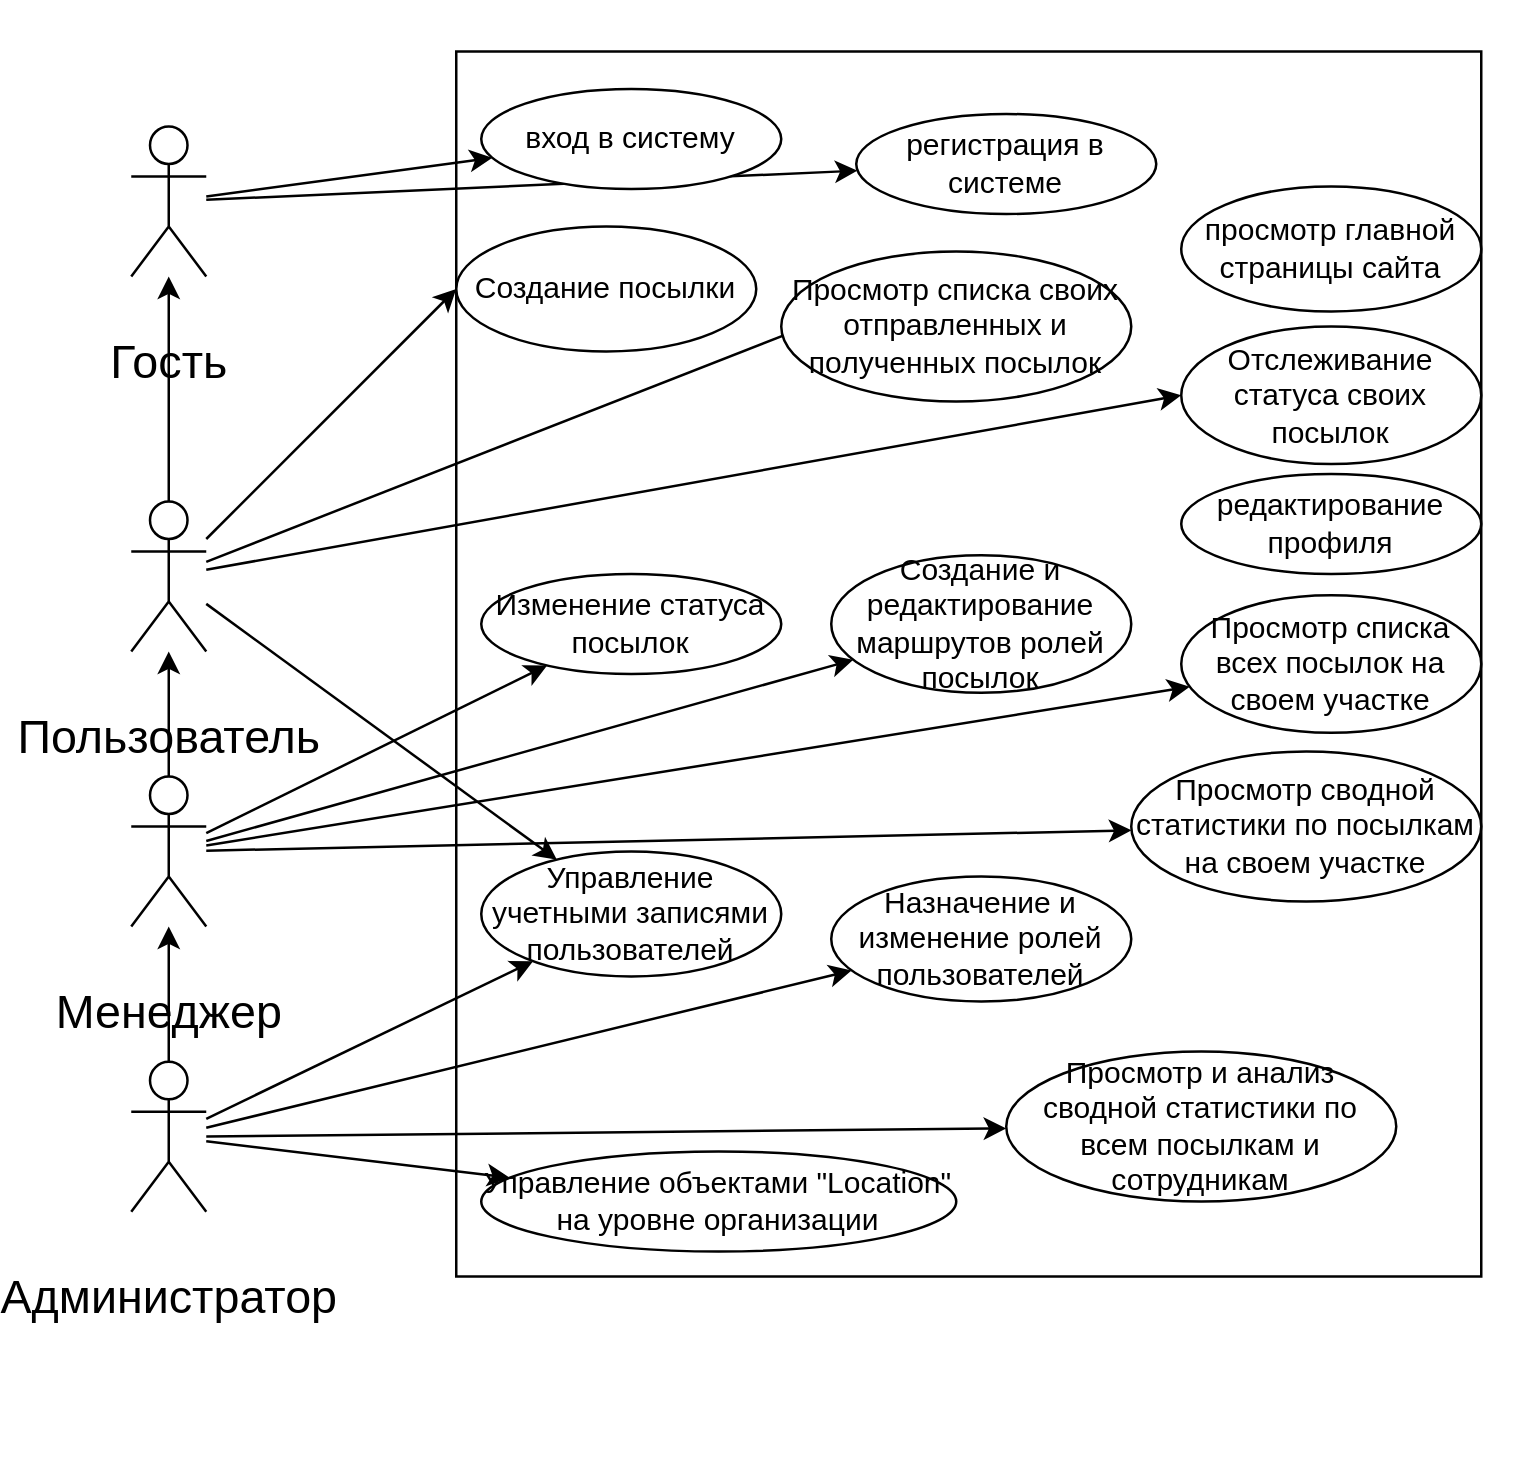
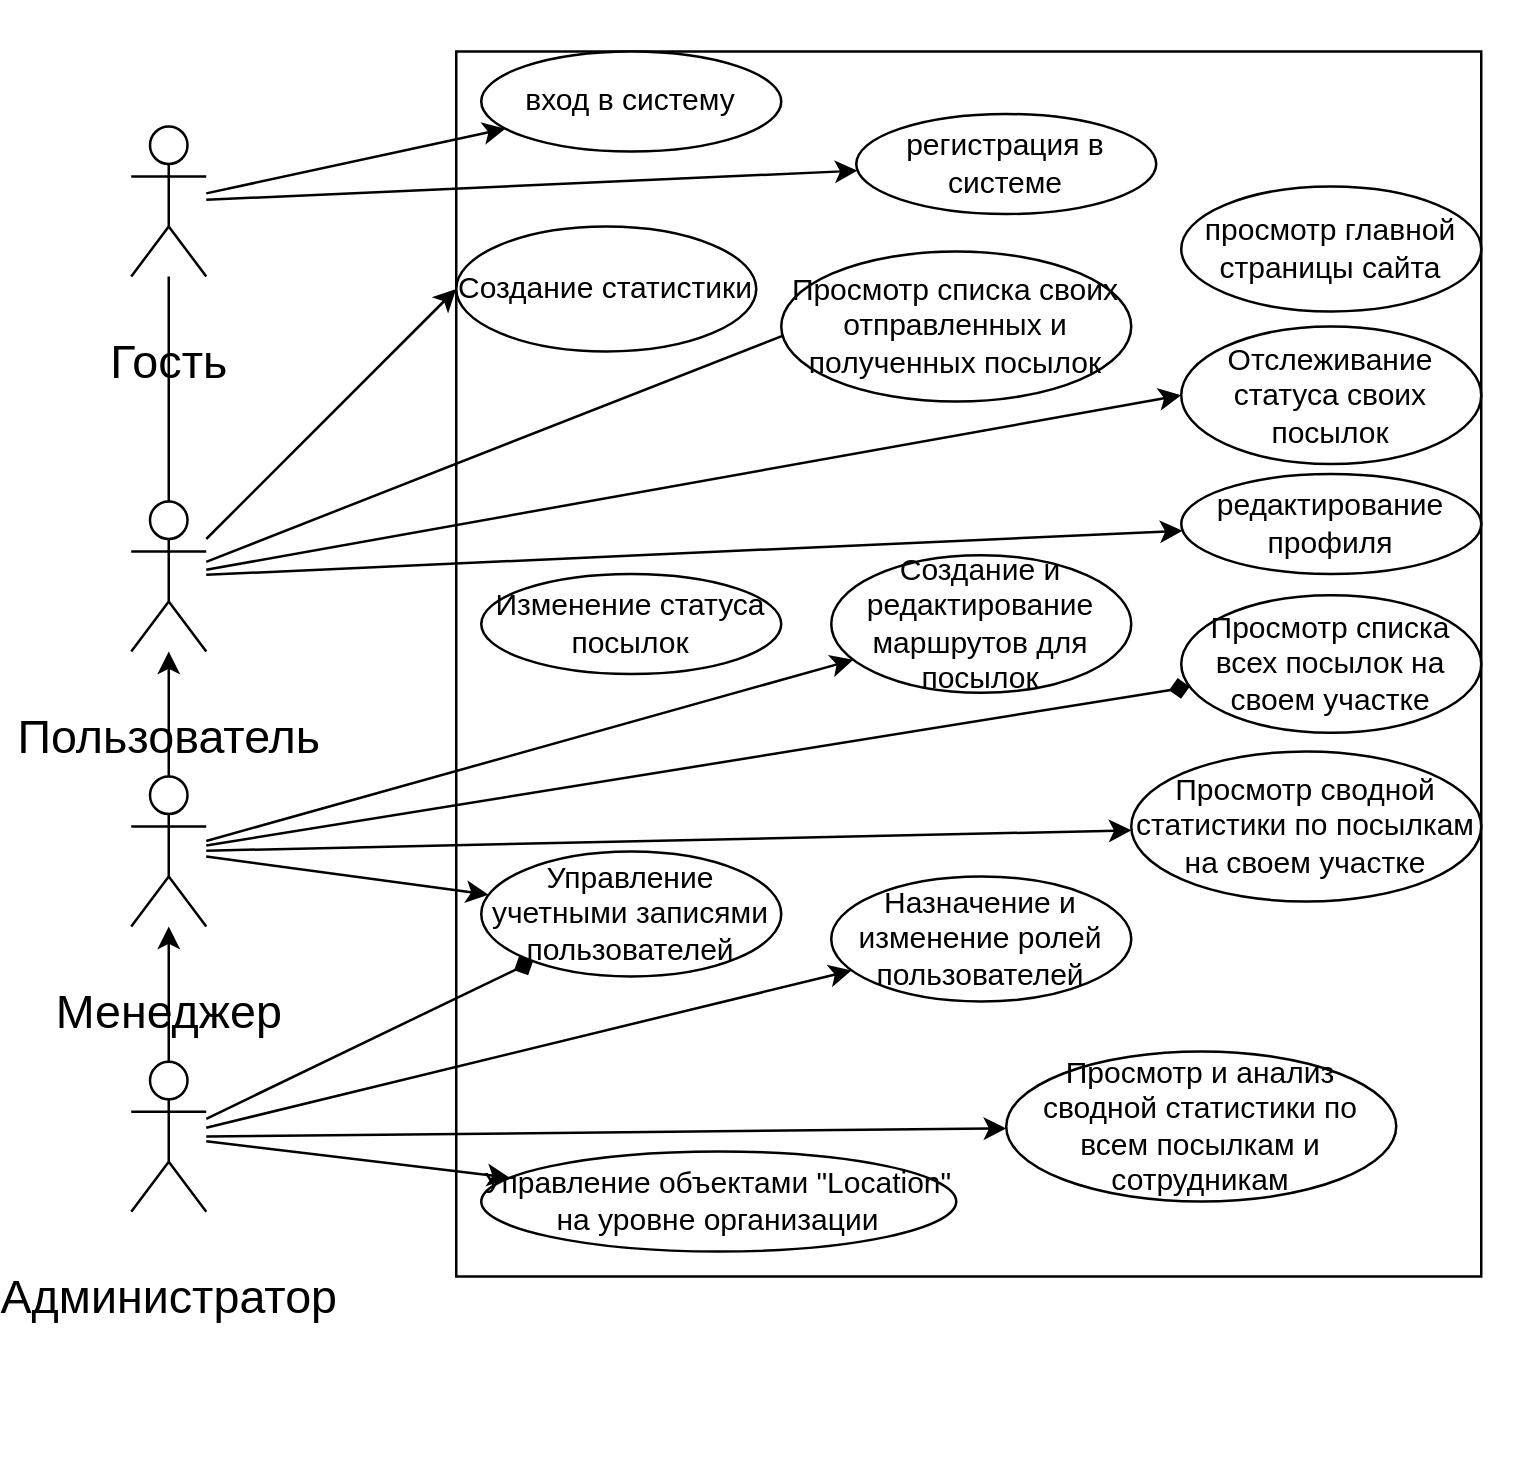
  <mxCell id="0" />
  <mxCell id="1" parent="0" />
  <mxCell id="2" value="" style="rounded=0;whiteSpace=wrap;html=1;fillColor=none;" parent="1" vertex="1"><mxGeometry x="150" y="20" width="410" height="490" as="geometry" /></mxCell>
  <mxCell id="3" style="rounded=0;orthogonalLoop=1;jettySize=auto;html=1;" parent="1" source="5" target="26" edge="1"><mxGeometry relative="1" as="geometry" /></mxCell>
  <mxCell id="4" style="rounded=0;orthogonalLoop=1;jettySize=auto;html=1;" parent="1" source="5" target="25" edge="1"><mxGeometry relative="1" as="geometry" /></mxCell>
  <mxCell id="5" value="&#10;&lt;span style=&quot;font-size:14.0pt;line-height:150%;&#10;font-family:&amp;quot;Times New Roman&amp;quot;,serif;mso-fareast-font-family:Calibri;mso-fareast-theme-font:&#10;minor-latin;mso-bidi-theme-font:minor-bidi;mso-ansi-language:RU;mso-fareast-language:&#10;EN-US;mso-bidi-language:AR-SA&quot;&gt;Гость&lt;/span&gt;&#10;&#10;&#10;&#10;" style="shape=umlActor;verticalLabelPosition=bottom;verticalAlign=top;html=1;outlineConnect=0;" parent="1" vertex="1"><mxGeometry x="20" y="50" width="30" height="60" as="geometry" /></mxCell>
- <mxCell id="6" style="edgeStyle=orthogonalEdgeStyle;rounded=0;orthogonalLoop=1;jettySize=auto;html=1;" parent="1" source="11" target="5" edge="1"><mxGeometry relative="1" as="geometry" /></mxCell>
+ <mxCell id="6" style="edgeStyle=orthogonalEdgeStyle;rounded=0;orthogonalLoop=1;jettySize=auto;html=1;endArrow=none;" parent="1" source="11" target="5" edge="1"><mxGeometry relative="1" as="geometry" /></mxCell>
  <mxCell id="7" style="rounded=0;orthogonalLoop=1;jettySize=auto;html=1;entryX=0;entryY=0.5;entryDx=0;entryDy=0;" parent="1" source="11" target="29" edge="1"><mxGeometry relative="1" as="geometry" /></mxCell>
  <mxCell id="8" style="rounded=0;orthogonalLoop=1;jettySize=auto;html=1;entryX=0;entryY=0.5;entryDx=0;entryDy=0;" parent="1" source="11" target="27" edge="1"><mxGeometry relative="1" as="geometry" /></mxCell>
- <mxCell id="9" style="rounded=0;orthogonalLoop=1;jettySize=auto;html=1;" parent="1" source="11" target="37" edge="1"><mxGeometry relative="1" as="geometry" /></mxCell>
+ <mxCell id="9" style="rounded=0;orthogonalLoop=1;jettySize=auto;html=1;" parent="1" source="11" target="32" edge="1"><mxGeometry relative="1" as="geometry" /></mxCell>
  <mxCell id="10" style="rounded=0;orthogonalLoop=1;jettySize=auto;html=1;" parent="1" source="11" edge="1"><mxGeometry relative="1" as="geometry"><mxPoint x="290" y="130" as="targetPoint" /></mxGeometry></mxCell>
  <mxCell id="11" value="&#10;&lt;span style=&quot;font-size:14.0pt;line-height:150%;&#10;font-family:&amp;quot;Times New Roman&amp;quot;,serif;mso-fareast-font-family:Calibri;mso-fareast-theme-font:&#10;minor-latin;mso-bidi-theme-font:minor-bidi;mso-ansi-language:RU;mso-fareast-language:&#10;EN-US;mso-bidi-language:AR-SA&quot;&gt;Пользователь &lt;/span&gt;&#10;&#10;&#10;&#10;" style="shape=umlActor;verticalLabelPosition=bottom;verticalAlign=top;html=1;outlineConnect=0;" parent="1" vertex="1"><mxGeometry x="20" y="200" width="30" height="60" as="geometry" /></mxCell>
  <mxCell id="12" style="rounded=0;orthogonalLoop=1;jettySize=auto;html=1;" parent="1" source="17" target="33" edge="1"><mxGeometry relative="1" as="geometry"><mxPoint x="187.574" y="399.998" as="targetPoint" /></mxGeometry></mxCell>
  <mxCell id="13" style="rounded=0;orthogonalLoop=1;jettySize=auto;html=1;" parent="1" source="17" target="34" edge="1"><mxGeometry relative="1" as="geometry"><mxPoint x="412.4" y="407.14" as="targetPoint" /></mxGeometry></mxCell>
  <mxCell id="14" style="edgeStyle=orthogonalEdgeStyle;rounded=0;orthogonalLoop=1;jettySize=auto;html=1;" parent="1" source="17" target="11" edge="1"><mxGeometry relative="1" as="geometry" /></mxCell>
- <mxCell id="15" style="rounded=0;orthogonalLoop=1;jettySize=auto;html=1;" edge="1" parent="1" source="17" target="31"><mxGeometry relative="1" as="geometry" /></mxCell>
- <mxCell id="16" style="rounded=0;orthogonalLoop=1;jettySize=auto;html=1;" edge="1" parent="1" source="17" target="30"><mxGeometry relative="1" as="geometry" /></mxCell>
+ <mxCell id="15" style="rounded=0;orthogonalLoop=1;jettySize=auto;html=1;endArrow=diamond;" edge="1" parent="1" source="17" target="31"><mxGeometry relative="1" as="geometry" /></mxCell>
+ <mxCell id="16" style="rounded=0;orthogonalLoop=1;jettySize=auto;html=1;" edge="1" parent="1" source="17" target="37"><mxGeometry relative="1" as="geometry" /></mxCell>
  <mxCell id="17" value="&#10;&lt;span style=&quot;font-size:14.0pt;line-height:150%;&#10;font-family:&amp;quot;Times New Roman&amp;quot;,serif;mso-fareast-font-family:Calibri;mso-fareast-theme-font:&#10;minor-latin;mso-bidi-theme-font:minor-bidi;mso-ansi-language:RU;mso-fareast-language:&#10;EN-US;mso-bidi-language:AR-SA&quot;&gt;Менеджер&lt;/span&gt;&#10;&#10;&#10;&#10;" style="shape=umlActor;verticalLabelPosition=bottom;verticalAlign=top;html=1;outlineConnect=0;" parent="1" vertex="1"><mxGeometry x="20" y="310" width="30" height="60" as="geometry" /></mxCell>
  <mxCell id="18" style="rounded=0;orthogonalLoop=1;jettySize=auto;html=1;" parent="1" source="23" target="36" edge="1"><mxGeometry relative="1" as="geometry" /></mxCell>
  <mxCell id="19" style="rounded=0;orthogonalLoop=1;jettySize=auto;html=1;" parent="1" source="23" target="35" edge="1"><mxGeometry relative="1" as="geometry" /></mxCell>
- <mxCell id="20" style="rounded=0;orthogonalLoop=1;jettySize=auto;html=1;" parent="1" source="23" target="37" edge="1"><mxGeometry relative="1" as="geometry" /></mxCell>
+ <mxCell id="20" style="rounded=0;orthogonalLoop=1;jettySize=auto;html=1;endArrow=diamond;" parent="1" source="23" target="37" edge="1"><mxGeometry relative="1" as="geometry" /></mxCell>
  <mxCell id="21" style="edgeStyle=orthogonalEdgeStyle;rounded=0;orthogonalLoop=1;jettySize=auto;html=1;" parent="1" source="23" target="17" edge="1"><mxGeometry relative="1" as="geometry" /></mxCell>
  <mxCell id="22" style="rounded=0;orthogonalLoop=1;jettySize=auto;html=1;" edge="1" parent="1" source="23" target="38"><mxGeometry relative="1" as="geometry" /></mxCell>
  <mxCell id="23" value="&#10;&lt;span style=&quot;font-size:14.0pt;line-height:150%;&#10;font-family:&amp;quot;Times New Roman&amp;quot;,serif;mso-fareast-font-family:Calibri;mso-fareast-theme-font:&#10;minor-latin;mso-bidi-theme-font:minor-bidi;mso-ansi-language:RU;mso-fareast-language:&#10;EN-US;mso-bidi-language:AR-SA&quot;&gt;Администратор&lt;/span&gt;&#10;&#10;&#10;&#10;" style="shape=umlActor;verticalLabelPosition=bottom;verticalAlign=top;html=1;outlineConnect=0;" parent="1" vertex="1"><mxGeometry x="20" y="424.14" width="30" height="60" as="geometry" /></mxCell>
  <mxCell id="24" value="просмотр главной страницы сайта" style="ellipse;whiteSpace=wrap;html=1;" parent="1" vertex="1"><mxGeometry x="440" y="74" width="120" height="50" as="geometry" /></mxCell>
  <mxCell id="25" value="регистрация в системе" style="ellipse;whiteSpace=wrap;html=1;" parent="1" vertex="1"><mxGeometry x="310" y="45" width="120" height="40" as="geometry" /></mxCell>
- <mxCell id="26" value="вход в систему" style="ellipse;whiteSpace=wrap;html=1;" parent="1" vertex="1"><mxGeometry x="160" y="35" width="120" height="40" as="geometry" /></mxCell>
- <mxCell id="27" value="Создание посылки" style="ellipse;whiteSpace=wrap;html=1;" parent="1" vertex="1"><mxGeometry x="150" y="90" width="120" height="50" as="geometry" /></mxCell>
+ <mxCell id="26" value="вход в систему" style="ellipse;whiteSpace=wrap;html=1;" parent="1" vertex="1"><mxGeometry x="160" y="20" width="120" height="40" as="geometry" /></mxCell>
+ <mxCell id="27" value="Создание статистики" style="ellipse;whiteSpace=wrap;html=1;" parent="1" vertex="1"><mxGeometry x="150" y="90" width="120" height="50" as="geometry" /></mxCell>
  <mxCell id="28" value="Просмотр списка своих отправленных и полученных посылок" style="ellipse;whiteSpace=wrap;html=1;" parent="1" vertex="1"><mxGeometry x="280" y="100" width="140" height="60" as="geometry" /></mxCell>
  <mxCell id="29" value="Отслеживание статуса своих посылок" style="ellipse;whiteSpace=wrap;html=1;" parent="1" vertex="1"><mxGeometry x="440" y="130" width="120" height="55" as="geometry" /></mxCell>
  <mxCell id="30" value="Изменение статуса посылок" style="ellipse;whiteSpace=wrap;html=1;" parent="1" vertex="1"><mxGeometry x="160" y="229" width="120" height="40" as="geometry" /></mxCell>
  <mxCell id="31" value="Просмотр списка всех посылок на своем участке" style="ellipse;whiteSpace=wrap;html=1;" parent="1" vertex="1"><mxGeometry x="440" y="237.5" width="120" height="55" as="geometry" /></mxCell>
  <mxCell id="32" value="редактирование профиля" style="ellipse;whiteSpace=wrap;html=1;" parent="1" vertex="1"><mxGeometry x="440" y="189" width="120" height="40" as="geometry" /></mxCell>
- <mxCell id="33" value="Создание и редактирование маршрутов ролей посылок" style="ellipse;whiteSpace=wrap;html=1;" parent="1" vertex="1"><mxGeometry x="300" y="221.5" width="120" height="55" as="geometry" /></mxCell>
+ <mxCell id="33" value="Создание и редактирование маршрутов для посылок" style="ellipse;whiteSpace=wrap;html=1;" parent="1" vertex="1"><mxGeometry x="300" y="221.5" width="120" height="55" as="geometry" /></mxCell>
  <mxCell id="34" value="Просмотр сводной статистики по посылкам на своем участке" style="ellipse;whiteSpace=wrap;html=1;" parent="1" vertex="1"><mxGeometry x="420" y="300" width="140" height="60" as="geometry" /></mxCell>
  <mxCell id="35" value="Назначение и изменение ролей пользователей" style="ellipse;whiteSpace=wrap;html=1;" parent="1" vertex="1"><mxGeometry x="300" y="350" width="120" height="50" as="geometry" /></mxCell>
  <mxCell id="36" value="Управление объектами &quot;Location&quot; на уровне организации" style="ellipse;whiteSpace=wrap;html=1;" parent="1" vertex="1"><mxGeometry x="160" y="460" width="190" height="40" as="geometry" /></mxCell>
  <mxCell id="37" value="Управление учетными записями пользователей" style="ellipse;whiteSpace=wrap;html=1;" parent="1" vertex="1"><mxGeometry x="160" y="340" width="120" height="50" as="geometry" /></mxCell>
  <mxCell id="38" value="Просмотр и анализ сводной статистики по всем посылкам и сотрудникам" style="ellipse;whiteSpace=wrap;html=1;" vertex="1" parent="1"><mxGeometry x="370" y="420" width="156" height="60" as="geometry" /></mxCell>
